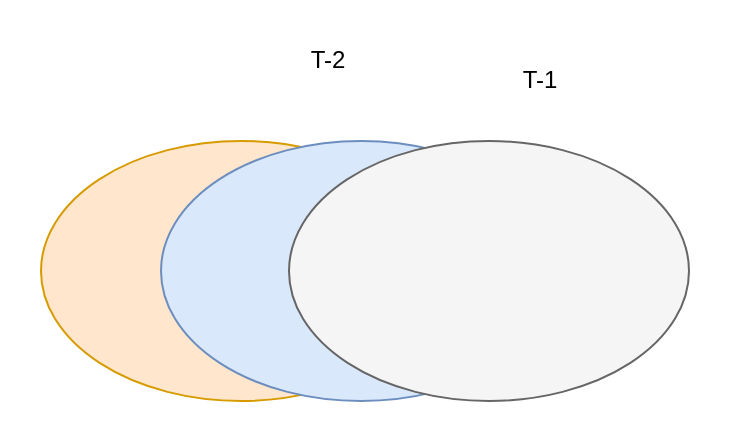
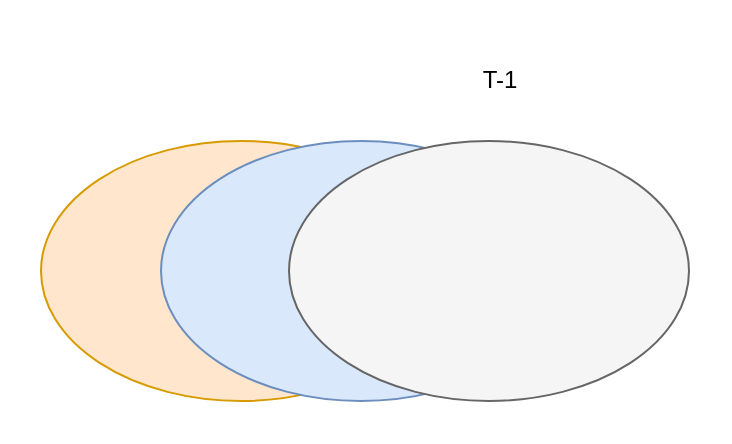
  <mxCell id="0" />
  <mxCell id="1" parent="0" />
  <mxCell id="2" value="" style="ellipse;whiteSpace=wrap;html=1;fillColor=#ffe6cc;strokeColor=#d79b00;" vertex="1" parent="1"><mxGeometry x="20" y="70" width="200" height="130" as="geometry" /></mxCell>
  <mxCell id="3" value="" style="ellipse;whiteSpace=wrap;html=1;fillColor=#dae8fc;strokeColor=#6c8ebf;" vertex="1" parent="1"><mxGeometry x="80" y="70" width="200" height="130" as="geometry" /></mxCell>
  <mxCell id="4" value="" style="ellipse;whiteSpace=wrap;html=1;fillColor=#f5f5f5;strokeColor=#666666;fontColor=#333333;" vertex="1" parent="1"><mxGeometry x="144" y="70" width="200" height="130" as="geometry" /></mxCell>
- <mxCell id="5" value="T-2" style="text;html=1;strokeColor=none;fillColor=none;align=center;verticalAlign=middle;whiteSpace=wrap;rounded=0;" vertex="1" parent="1"><mxGeometry x="144" y="20" width="40" height="20" as="geometry" /></mxCell>
- <mxCell id="6" value="T-1" style="text;html=1;strokeColor=none;fillColor=none;align=center;verticalAlign=middle;whiteSpace=wrap;rounded=0;" vertex="1" parent="1"><mxGeometry x="250" y="30" width="40" height="20" as="geometry" /></mxCell>
+ <mxCell id="6" value="T-1" style="text;html=1;strokeColor=none;fillColor=none;align=center;verticalAlign=middle;whiteSpace=wrap;rounded=0;" vertex="1" parent="1"><mxGeometry x="230" y="30" width="40" height="20" as="geometry" /></mxCell>
